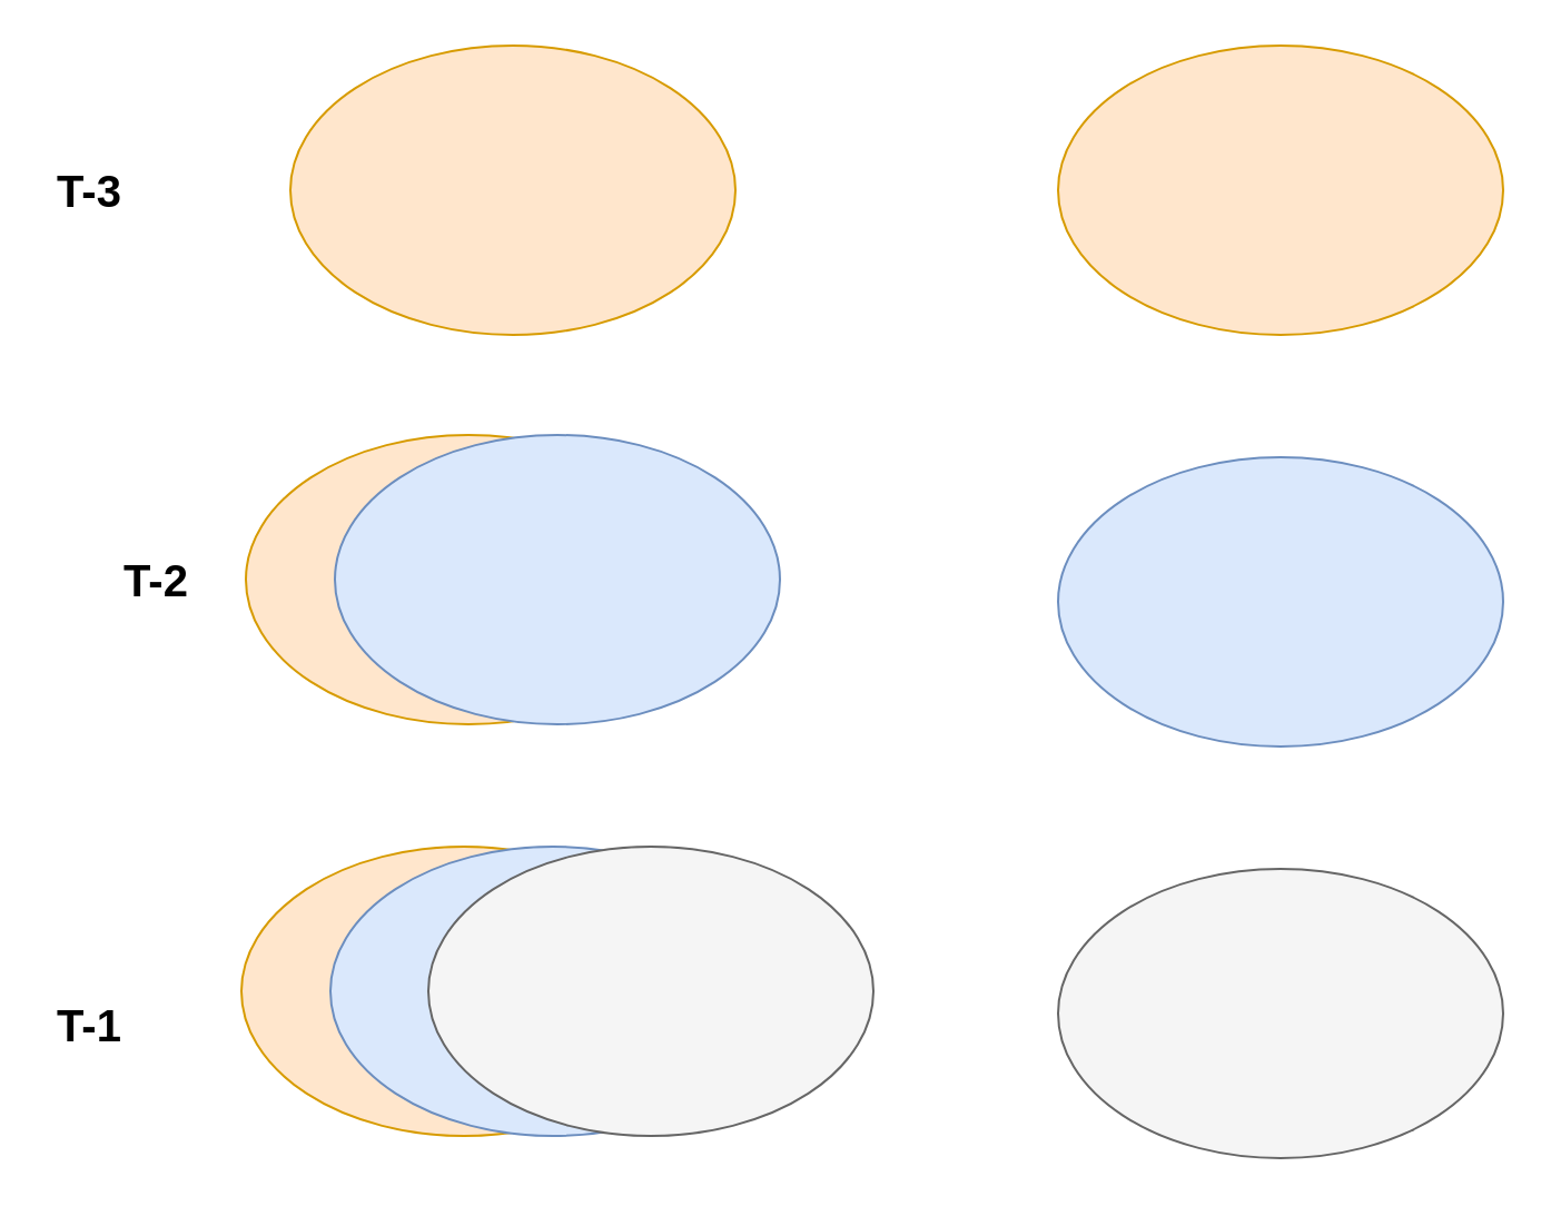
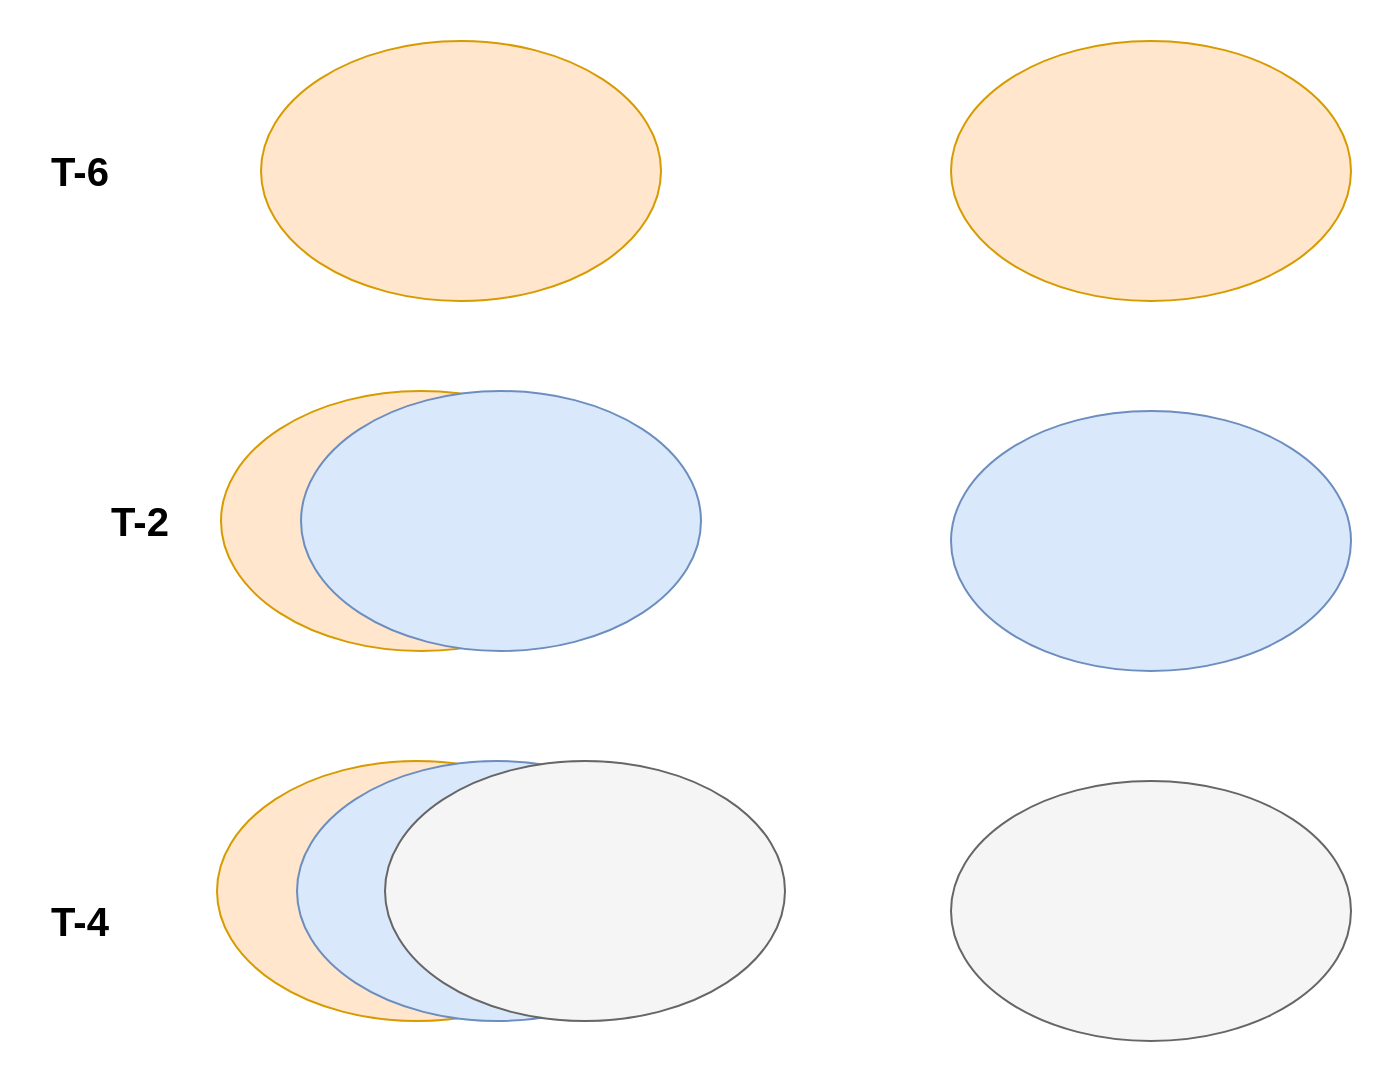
  <mxCell id="0" />
  <mxCell id="1" parent="0" />
  <mxCell id="2" value="" style="ellipse;whiteSpace=wrap;html=1;fillColor=#ffe6cc;strokeColor=#d79b00;" parent="1" vertex="1"><mxGeometry x="130" y="20" width="200" height="130" as="geometry" /></mxCell>
- <mxCell id="3" value="T-3" style="text;html=1;strokeColor=none;fillColor=none;align=center;verticalAlign=middle;whiteSpace=wrap;rounded=0;fontSize=20;fontStyle=1" parent="1" vertex="1"><mxGeometry x="20" y="75" width="40" height="20" as="geometry" /></mxCell>
+ <mxCell id="3" value="T-6" style="text;html=1;strokeColor=none;fillColor=none;align=center;verticalAlign=middle;whiteSpace=wrap;rounded=0;fontSize=20;fontStyle=1" parent="1" vertex="1"><mxGeometry x="20" y="75" width="40" height="20" as="geometry" /></mxCell>
  <mxCell id="4" value="T-2" style="text;html=1;strokeColor=none;fillColor=none;align=center;verticalAlign=middle;whiteSpace=wrap;rounded=0;fontSize=20;fontStyle=1" parent="1" vertex="1"><mxGeometry x="50" y="250" width="40" height="20" as="geometry" /></mxCell>
  <mxCell id="5" value="" style="ellipse;whiteSpace=wrap;html=1;fillColor=#ffe6cc;strokeColor=#d79b00;" vertex="1" parent="1"><mxGeometry x="110" y="195" width="200" height="130" as="geometry" /></mxCell>
  <mxCell id="6" value="" style="ellipse;whiteSpace=wrap;html=1;fillColor=#dae8fc;strokeColor=#6c8ebf;" parent="1" vertex="1"><mxGeometry x="150" y="195" width="200" height="130" as="geometry" /></mxCell>
- <mxCell id="7" value="T-1" style="text;html=1;strokeColor=none;fillColor=none;align=center;verticalAlign=middle;whiteSpace=wrap;rounded=0;fontSize=20;fontStyle=1" vertex="1" parent="1"><mxGeometry x="20" y="450" width="40" height="20" as="geometry" /></mxCell>
+ <mxCell id="7" value="T-4" style="text;html=1;strokeColor=none;fillColor=none;align=center;verticalAlign=middle;whiteSpace=wrap;rounded=0;fontSize=20;fontStyle=1" vertex="1" parent="1"><mxGeometry x="20" y="450" width="40" height="20" as="geometry" /></mxCell>
  <mxCell id="8" value="" style="ellipse;whiteSpace=wrap;html=1;fillColor=#ffe6cc;strokeColor=#d79b00;" vertex="1" parent="1"><mxGeometry x="108" y="380" width="200" height="130" as="geometry" /></mxCell>
  <mxCell id="9" value="" style="ellipse;whiteSpace=wrap;html=1;fillColor=#dae8fc;strokeColor=#6c8ebf;" vertex="1" parent="1"><mxGeometry x="148" y="380" width="200" height="130" as="geometry" /></mxCell>
  <mxCell id="10" value="" style="ellipse;whiteSpace=wrap;html=1;fillColor=#f5f5f5;strokeColor=#666666;fontColor=#333333;" parent="1" vertex="1"><mxGeometry x="192" y="380" width="200" height="130" as="geometry" /></mxCell>
  <mxCell id="11" value="" style="ellipse;whiteSpace=wrap;html=1;fillColor=#ffe6cc;strokeColor=#d79b00;" vertex="1" parent="1"><mxGeometry x="475" y="20" width="200" height="130" as="geometry" /></mxCell>
  <mxCell id="12" value="" style="ellipse;whiteSpace=wrap;html=1;fillColor=#dae8fc;strokeColor=#6c8ebf;" vertex="1" parent="1"><mxGeometry x="475" y="205" width="200" height="130" as="geometry" /></mxCell>
  <mxCell id="13" value="" style="ellipse;whiteSpace=wrap;html=1;fillColor=#f5f5f5;strokeColor=#666666;fontColor=#333333;" vertex="1" parent="1"><mxGeometry x="475" y="390" width="200" height="130" as="geometry" /></mxCell>
